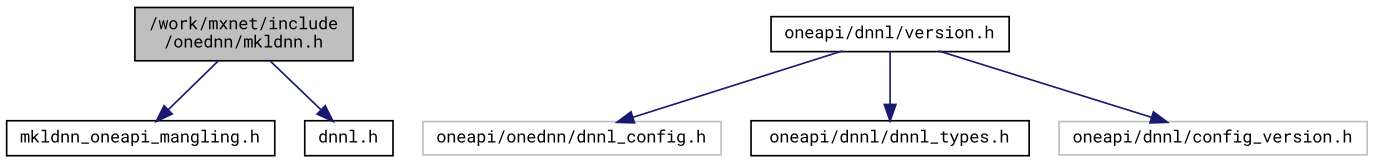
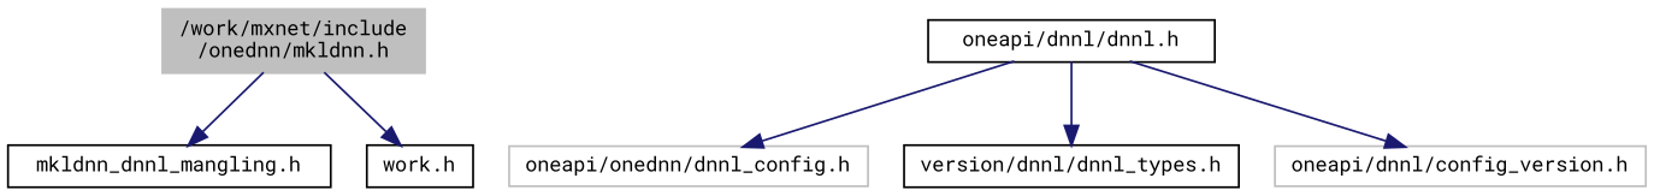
  digraph {
    fontname="Roboto Mono"
    node [color=black fillcolor=white fontname="Roboto Mono" fontsize=10 shape=record style=filled]
    edge [color=midnightblue fontname="Roboto Mono" fontsize=10 labelfontname=Helvetica labelfontsize=10 style=solid]
-   n1 [fillcolor=grey75 fontcolor=black height=0.2 label="/work/mxnet/include\l/onednn/mkldnn.h" width=0.4]
-   n2 [height=0.2 label="mkldnn_oneapi_mangling.h" width=0.4]
-   n3 [height=0.2 label="dnnl.h" width=0.4]
-   n4 [height=0.2 label="oneapi/dnnl/version.h" width=0.4]
+   n1 [color=grey75 fillcolor=grey75 fontcolor=black height=0.2 label="/work/mxnet/include\l/onednn/mkldnn.h" width=0.4]
+   n2 [height=0.2 label="mkldnn_dnnl_mangling.h" width=0.4]
+   n3 [height=0.2 label="work.h" width=0.4]
+   n4 [height=0.2 label="oneapi/dnnl/dnnl.h" width=0.4]
    n5 [color=grey75 height=0.2 label="oneapi/onednn/dnnl_config.h" width=0.4]
-   n6 [height=0.2 label="oneapi/dnnl/dnnl_types.h" width=0.4]
+   n6 [height=0.2 label="version/dnnl/dnnl_types.h" width=0.4]
    n7 [color=grey75 height=0.2 label="oneapi/dnnl/config_version.h" width=0.4]
    n1 -> n2
    n1 -> n3
    n4 -> n5
    n4 -> n6
    n4 -> n7
  }
